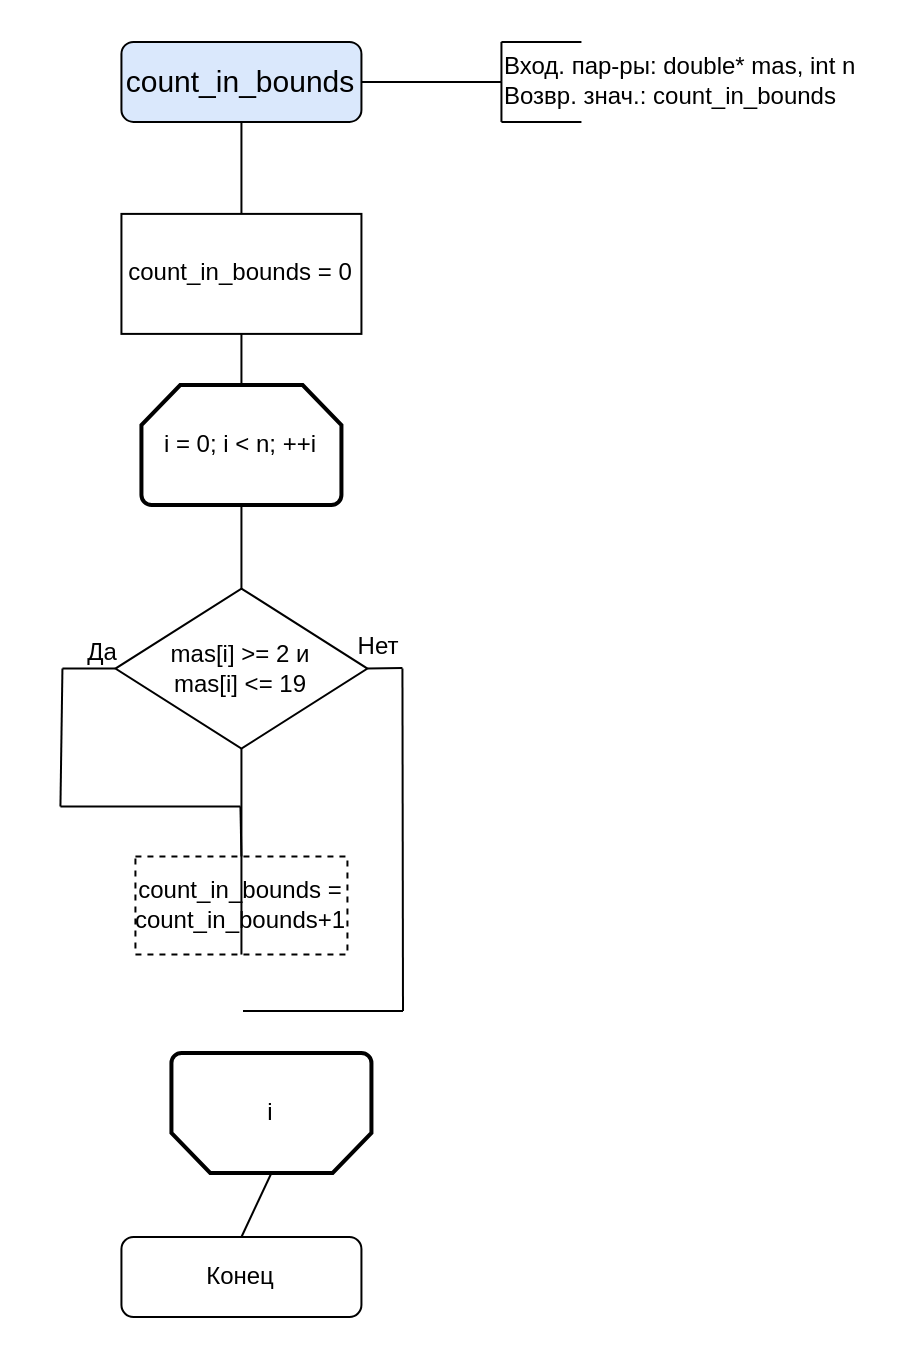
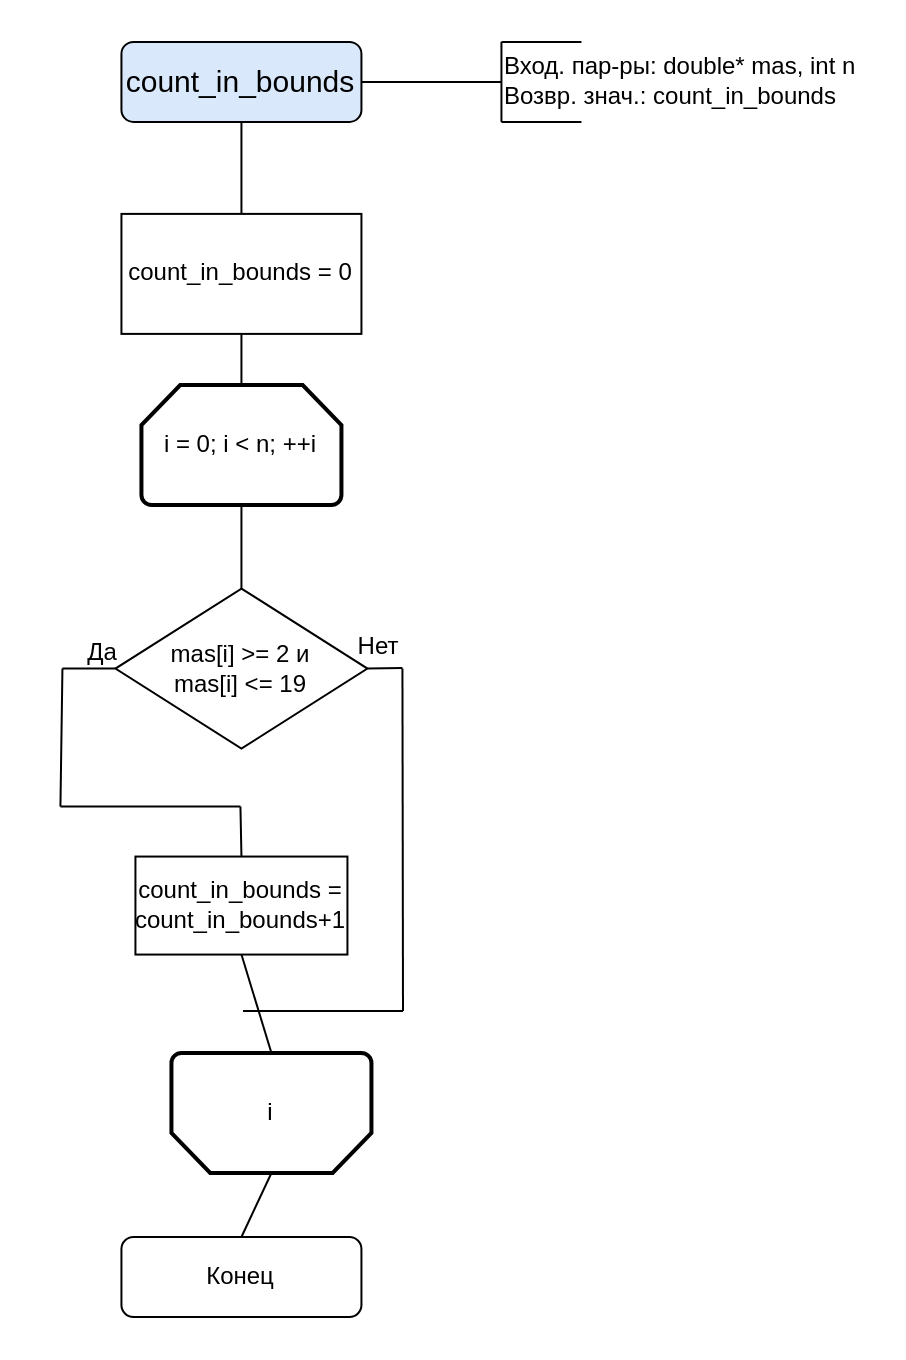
  <mxCell id="0" />
  <mxCell id="1" parent="0" />
  <mxCell id="2" value="&lt;font style=&quot;font-size: 15px;&quot;&gt;count_in_bounds&lt;/font&gt;" style="rounded=1;whiteSpace=wrap;html=1;fontSize=14;glass=0;strokeWidth=1;shadow=0;fillColor=#dae8fc;" vertex="1" parent="1"><mxGeometry x="60.224" y="20.448" width="120" height="40" as="geometry" /></mxCell>
  <mxCell id="3" value="Конец" style="rounded=1;whiteSpace=wrap;html=1;fontSize=12;glass=0;strokeWidth=1;shadow=0;" vertex="1" parent="1"><mxGeometry x="60.224" y="617.998" width="120" height="40" as="geometry" /></mxCell>
  <mxCell id="4" value="Вход. пар-ры: double* mas, int n&lt;br&gt;Возвр. знач.: count_in_bounds" style="text;html=1;strokeColor=none;fillColor=none;align=left;verticalAlign=middle;whiteSpace=wrap;rounded=0;" vertex="1" parent="1"><mxGeometry x="250.224" y="25.452" width="180.5" height="30" as="geometry" /></mxCell>
  <mxCell id="5" value="" style="endArrow=none;html=1;rounded=0;entryX=1;entryY=0.5;entryDx=0;entryDy=0;exitX=0;exitY=0.5;exitDx=0;exitDy=0;" edge="1" parent="1" source="4" target="2"><mxGeometry width="50" height="50" relative="1" as="geometry"><mxPoint x="160.224" y="110.448" as="sourcePoint" /><mxPoint x="210.224" y="60.448" as="targetPoint" /></mxGeometry></mxCell>
  <mxCell id="6" value="" style="endArrow=none;html=1;rounded=0;" edge="1" parent="1"><mxGeometry width="50" height="50" relative="1" as="geometry"><mxPoint x="250.224" y="20.448" as="sourcePoint" /><mxPoint x="250.224" y="40.448" as="targetPoint" /></mxGeometry></mxCell>
  <mxCell id="7" value="" style="endArrow=none;html=1;rounded=0;" edge="1" parent="1"><mxGeometry width="50" height="50" relative="1" as="geometry"><mxPoint x="250.224" y="60.448" as="sourcePoint" /><mxPoint x="250.224" y="40.448" as="targetPoint" /></mxGeometry></mxCell>
  <mxCell id="8" value="" style="endArrow=none;html=1;rounded=0;" edge="1" parent="1"><mxGeometry width="50" height="50" relative="1" as="geometry"><mxPoint x="250.224" y="60.448" as="sourcePoint" /><mxPoint x="290.224" y="60.448" as="targetPoint" /></mxGeometry></mxCell>
  <mxCell id="9" value="" style="endArrow=none;html=1;rounded=0;" edge="1" parent="1"><mxGeometry width="50" height="50" relative="1" as="geometry"><mxPoint x="250.224" y="20.448" as="sourcePoint" /><mxPoint x="290.224" y="20.448" as="targetPoint" /></mxGeometry></mxCell>
  <mxCell id="10" value="" style="endArrow=none;html=1;rounded=0;exitX=0.5;exitY=1;exitDx=0;exitDy=0;entryX=0.5;entryY=0;entryDx=0;entryDy=0;" edge="1" parent="1" source="2"><mxGeometry width="50" height="50" relative="1" as="geometry"><mxPoint x="288.224" y="335.448" as="sourcePoint" /><mxPoint x="120.224" y="110.448" as="targetPoint" /></mxGeometry></mxCell>
  <mxCell id="11" value="&lt;font style=&quot;font-size: 12px;&quot;&gt;count_in_bounds = 0&lt;/font&gt;" style="rounded=0;whiteSpace=wrap;html=1;" vertex="1" parent="1"><mxGeometry x="60.224" y="106.448" width="120" height="60" as="geometry" /></mxCell>
  <mxCell id="12" value="" style="endArrow=none;html=1;rounded=0;exitX=0.5;exitY=0;exitDx=0;exitDy=0;entryX=0.5;entryY=1;entryDx=0;entryDy=0;" edge="1" parent="1" target="11"><mxGeometry width="50" height="50" relative="1" as="geometry"><mxPoint x="120.224" y="193.782" as="sourcePoint" /><mxPoint x="365.724" y="142.782" as="targetPoint" /></mxGeometry></mxCell>
  <mxCell id="13" value="" style="endArrow=none;html=1;rounded=0;exitX=0.5;exitY=1;exitDx=0;exitDy=0;entryX=0.5;entryY=0;entryDx=0;entryDy=0;exitPerimeter=0;" edge="1" parent="1" source="25"><mxGeometry width="50" height="50" relative="1" as="geometry"><mxPoint x="120.224" y="273.782" as="sourcePoint" /><mxPoint x="120.224" y="297.782" as="targetPoint" /></mxGeometry></mxCell>
  <mxCell id="14" value="mas[i] &amp;gt;= 2 и&lt;br&gt;mas[i] &amp;lt;= 19" style="rhombus;whiteSpace=wrap;html=1;" vertex="1" parent="1"><mxGeometry x="57.224" y="293.782" width="126" height="80" as="geometry" /></mxCell>
- <mxCell id="15" value="count_in_bounds =&lt;br&gt;count_in_bounds+1" style="rounded=0;whiteSpace=wrap;html=1;dashed=1;" vertex="1" parent="1"><mxGeometry x="67.224" y="427.782" width="106" height="49" as="geometry" /></mxCell>
+ <mxCell id="15" value="count_in_bounds =&lt;br&gt;count_in_bounds+1" style="rounded=0;whiteSpace=wrap;html=1;" vertex="1" parent="1"><mxGeometry x="67.224" y="427.782" width="106" height="49" as="geometry" /></mxCell>
  <mxCell id="16" value="" style="endArrow=none;html=1;rounded=0;entryX=0;entryY=0.5;entryDx=0;entryDy=0;" edge="1" parent="1" target="14"><mxGeometry width="50" height="50" relative="1" as="geometry"><mxPoint x="30.724" y="333.782" as="sourcePoint" /><mxPoint x="164.724" y="370.782" as="targetPoint" /></mxGeometry></mxCell>
  <mxCell id="17" value="" style="endArrow=none;html=1;rounded=0;" edge="1" parent="1"><mxGeometry width="50" height="50" relative="1" as="geometry"><mxPoint x="30.724" y="333.782" as="sourcePoint" /><mxPoint x="29.724" y="402.782" as="targetPoint" /></mxGeometry></mxCell>
  <mxCell id="18" value="" style="endArrow=none;html=1;rounded=0;" edge="1" parent="1"><mxGeometry width="50" height="50" relative="1" as="geometry"><mxPoint x="29.724" y="402.782" as="sourcePoint" /><mxPoint x="119.724" y="402.782" as="targetPoint" /></mxGeometry></mxCell>
  <mxCell id="19" value="" style="endArrow=none;html=1;rounded=0;exitX=0.5;exitY=0;exitDx=0;exitDy=0;" edge="1" parent="1" source="15"><mxGeometry width="50" height="50" relative="1" as="geometry"><mxPoint x="60.724" y="447.782" as="sourcePoint" /><mxPoint x="119.724" y="402.782" as="targetPoint" /></mxGeometry></mxCell>
  <mxCell id="20" value="Да" style="text;html=1;strokeColor=none;fillColor=none;align=center;verticalAlign=middle;whiteSpace=wrap;rounded=0;" vertex="1" parent="1"><mxGeometry x="20.724" y="310.782" width="60" height="30" as="geometry" /></mxCell>
- <mxCell id="21" value="" style="endArrow=none;html=1;rounded=0;exitX=0.5;exitY=1;exitDx=0;exitDy=0;" edge="1" parent="1" source="15" target="14"><mxGeometry width="50" height="50" relative="1" as="geometry"><mxPoint x="96.724" y="421.782" as="sourcePoint" /><mxPoint x="120.724" y="500.782" as="targetPoint" /></mxGeometry></mxCell>
+ <mxCell id="21" value="" style="endArrow=none;html=1;rounded=0;exitX=0.5;exitY=1;exitDx=0;exitDy=0;entryX=0.5;entryY=1;entryDx=0;entryDy=0;entryPerimeter=0;" edge="1" parent="1" source="15" target="26"><mxGeometry width="50" height="50" relative="1" as="geometry"><mxPoint x="96.724" y="421.782" as="sourcePoint" /><mxPoint x="120.724" y="500.782" as="targetPoint" /></mxGeometry></mxCell>
  <mxCell id="22" value="" style="endArrow=none;html=1;rounded=0;exitX=1;exitY=0.5;exitDx=0;exitDy=0;" edge="1" parent="1"><mxGeometry width="50" height="50" relative="1" as="geometry"><mxPoint x="200.724" y="333.782" as="sourcePoint" /><mxPoint x="201" y="505" as="targetPoint" /></mxGeometry></mxCell>
  <mxCell id="23" value="" style="endArrow=none;html=1;rounded=0;exitX=1;exitY=0.5;exitDx=0;exitDy=0;" edge="1" parent="1" source="14"><mxGeometry width="50" height="50" relative="1" as="geometry"><mxPoint x="184.724" y="329.452" as="sourcePoint" /><mxPoint x="200.724" y="333.452" as="targetPoint" /></mxGeometry></mxCell>
  <mxCell id="24" value="Нет" style="text;html=1;strokeColor=none;fillColor=none;align=center;verticalAlign=middle;whiteSpace=wrap;rounded=0;" vertex="1" parent="1"><mxGeometry x="158.724" y="308.452" width="60" height="30" as="geometry" /></mxCell>
  <mxCell id="25" value="i = 0; i &amp;lt; n; ++i" style="strokeWidth=2;html=1;shape=mxgraph.flowchart.loop_limit;whiteSpace=wrap;" vertex="1" parent="1"><mxGeometry x="70.22" y="192" width="100" height="60" as="geometry" /></mxCell>
  <mxCell id="26" value="i" style="strokeWidth=2;html=1;shape=mxgraph.flowchart.loop_limit;whiteSpace=wrap;flipV=1;" vertex="1" parent="1"><mxGeometry x="85.22" y="526" width="100" height="60" as="geometry" /></mxCell>
  <mxCell id="27" value="" style="endArrow=none;html=1;rounded=0;" edge="1" parent="1"><mxGeometry width="50" height="50" relative="1" as="geometry"><mxPoint x="121" y="505" as="sourcePoint" /><mxPoint x="201" y="505" as="targetPoint" /></mxGeometry></mxCell>
  <mxCell id="28" value="" style="endArrow=none;html=1;rounded=0;entryX=0.5;entryY=0;entryDx=0;entryDy=0;entryPerimeter=0;exitX=0.5;exitY=0;exitDx=0;exitDy=0;" edge="1" parent="1" source="3" target="26"><mxGeometry width="50" height="50" relative="1" as="geometry"><mxPoint x="-172" y="508" as="sourcePoint" /><mxPoint x="-122" y="458" as="targetPoint" /></mxGeometry></mxCell>
